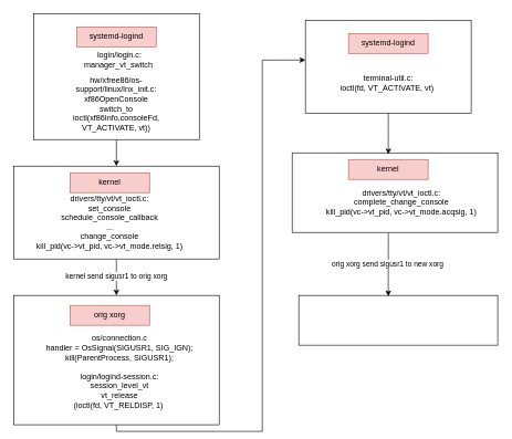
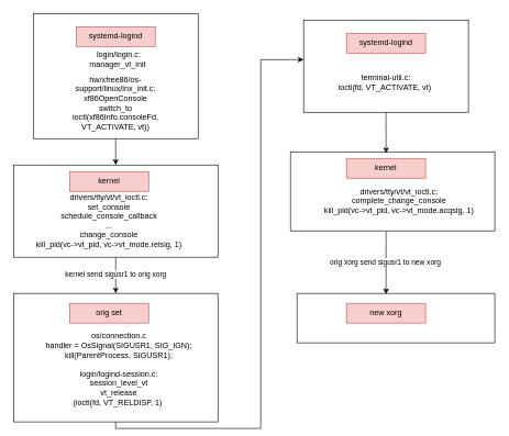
  <mxCell id="0" />
  <mxCell id="1" parent="0" />
  <mxCell id="2" value="" style="rounded=0;whiteSpace=wrap;html=1;" parent="1" vertex="1"><mxGeometry x="50" y="20" width="250" height="190" as="geometry" /></mxCell>
  <mxCell id="3" value="systemd-logind" style="rounded=0;whiteSpace=wrap;html=1;fillColor=#f8cecc;strokeColor=#b85450;" parent="1" vertex="1"><mxGeometry x="115" y="40" width="120" height="30" as="geometry" /></mxCell>
  <mxCell id="4" style="edgeStyle=orthogonalEdgeStyle;rounded=0;orthogonalLoop=1;jettySize=auto;html=1;exitX=0.5;exitY=1;exitDx=0;exitDy=0;" parent="1" source="2" target="2" edge="1"><mxGeometry relative="1" as="geometry" /></mxCell>
  <mxCell id="5" value="" style="rounded=0;whiteSpace=wrap;html=1;" parent="1" vertex="1"><mxGeometry x="20" y="250" width="310" height="140" as="geometry" /></mxCell>
  <mxCell id="6" value="kernel" style="rounded=0;whiteSpace=wrap;html=1;fillColor=#f8cecc;strokeColor=#b85450;" parent="1" vertex="1"><mxGeometry x="105" y="260" width="120" height="30" as="geometry" /></mxCell>
  <mxCell id="7" value="drivers/tty/vt/vt_ioctl.c:&lt;br&gt;set_console&lt;br&gt;schedule_console_callback&lt;br&gt;...&lt;br&gt;change_console&lt;br&gt;kill_pid(vc-&amp;gt;vt_pid, vc-&amp;gt;vt_mode.relsig, 1)" style="text;html=1;strokeColor=none;fillColor=none;align=center;verticalAlign=middle;whiteSpace=wrap;rounded=0;" parent="1" vertex="1"><mxGeometry x="30" y="310" width="270" height="50" as="geometry" /></mxCell>
  <mxCell id="8" value="" style="rounded=0;whiteSpace=wrap;html=1;" parent="1" vertex="1"><mxGeometry x="20" y="445" width="310" height="195" as="geometry" /></mxCell>
  <mxCell id="9" value="" style="endArrow=classic;html=1;rounded=0;exitX=0.5;exitY=1;exitDx=0;exitDy=0;entryX=0.5;entryY=0;entryDx=0;entryDy=0;" parent="1" source="5" target="8" edge="1"><mxGeometry width="50" height="50" relative="1" as="geometry"><mxPoint x="150" y="450" as="sourcePoint" /><mxPoint x="200" y="400" as="targetPoint" /></mxGeometry></mxCell>
  <mxCell id="10" value="kernel send sigusr1 to orig xorg" style="edgeLabel;html=1;align=center;verticalAlign=middle;resizable=0;points=[];" parent="9" vertex="1" connectable="0"><mxGeometry x="-0.109" y="-1" relative="1" as="geometry"><mxPoint as="offset" /></mxGeometry></mxCell>
  <mxCell id="11" value="" style="endArrow=classic;html=1;rounded=0;exitX=0.5;exitY=1;exitDx=0;exitDy=0;entryX=0.5;entryY=0;entryDx=0;entryDy=0;" parent="1" source="2" target="5" edge="1"><mxGeometry width="50" height="50" relative="1" as="geometry"><mxPoint x="-70" y="260" as="sourcePoint" /><mxPoint y="210" as="targetPoint" x="-20" /></mxGeometry></mxCell>
- <mxCell id="12" value="orig xorg" style="rounded=0;whiteSpace=wrap;html=1;fillColor=#f8cecc;strokeColor=#b85450;" parent="1" vertex="1"><mxGeometry x="105" y="460" width="120" height="30" as="geometry" /></mxCell>
+ <mxCell id="12" value="orig set" style="rounded=0;whiteSpace=wrap;html=1;fillColor=#f8cecc;strokeColor=#b85450;" parent="1" vertex="1"><mxGeometry x="105" y="460" width="120" height="30" as="geometry" /></mxCell>
  <mxCell id="13" value="" style="rounded=0;whiteSpace=wrap;html=1;" parent="1" vertex="1"><mxGeometry x="460" y="30" width="250" height="140" as="geometry" /></mxCell>
  <mxCell id="14" value="&lt;br&gt;&lt;br&gt;&lt;br&gt;hw/xfree86/os-support/linux/lnx_init.c:&lt;br style=&quot;border-color: var(--border-color);&quot;&gt;xf86OpenConsole&lt;br style=&quot;border-color: var(--border-color);&quot;&gt;switch_to&lt;br style=&quot;border-color: var(--border-color);&quot;&gt;ioctl(xf86Info.consoleFd, VT_ACTIVATE, vt))&lt;br&gt;" style="text;html=1;strokeColor=none;fillColor=none;align=center;verticalAlign=middle;whiteSpace=wrap;rounded=0;" parent="1" vertex="1"><mxGeometry x="75" y="120" width="200" height="30" as="geometry" /></mxCell>
  <mxCell id="15" value="systemd-logind" style="rounded=0;whiteSpace=wrap;html=1;fillColor=#f8cecc;strokeColor=#b85450;" parent="1" vertex="1"><mxGeometry x="525" y="50" width="120" height="30" as="geometry" /></mxCell>
  <mxCell id="16" style="edgeStyle=orthogonalEdgeStyle;rounded=0;orthogonalLoop=1;jettySize=auto;html=1;exitX=0.5;exitY=1;exitDx=0;exitDy=0;" parent="1" source="13" target="13" edge="1"><mxGeometry relative="1" as="geometry" /></mxCell>
  <mxCell id="17" value="" style="endArrow=classic;html=1;rounded=0;exitX=0.5;exitY=1;exitDx=0;exitDy=0;entryX=0;entryY=0.429;entryDx=0;entryDy=0;entryPerimeter=0;edgeStyle=orthogonalEdgeStyle;" parent="1" source="8" target="13" edge="1"><mxGeometry width="50" height="50" relative="1" as="geometry"><mxPoint x="170" y="550" as="sourcePoint" /><mxPoint x="220" y="500" as="targetPoint" /></mxGeometry></mxCell>
- <mxCell id="18" value="login/login.c:&lt;br&gt;manager_vt_switch&amp;nbsp;" style="text;html=1;strokeColor=none;fillColor=none;align=center;verticalAlign=middle;whiteSpace=wrap;rounded=0;" parent="1" vertex="1"><mxGeometry x="80" y="75" width="200" height="30" as="geometry" /></mxCell>
+ <mxCell id="18" value="login/login.c:&lt;br&gt;manager_vt_init&amp;nbsp;" style="text;html=1;strokeColor=none;fillColor=none;align=center;verticalAlign=middle;whiteSpace=wrap;rounded=0;" parent="1" vertex="1"><mxGeometry x="80" y="75" width="200" height="30" as="geometry" /></mxCell>
  <mxCell id="19" value="" style="rounded=0;whiteSpace=wrap;html=1;" parent="1" vertex="1"><mxGeometry x="440" y="230" width="310" height="120" as="geometry" /></mxCell>
  <mxCell id="20" value="kernel" style="rounded=0;whiteSpace=wrap;html=1;fillColor=#f8cecc;strokeColor=#b85450;" parent="1" vertex="1"><mxGeometry x="525" y="240" width="120" height="30" as="geometry" /></mxCell>
  <mxCell id="21" value="drivers/tty/vt/vt_ioctl.c:&lt;br&gt;complete_change_console&lt;br&gt;kill_pid(vc-&amp;gt;vt_pid, vc-&amp;gt;vt_mode.acqsig, 1)" style="text;html=1;strokeColor=none;fillColor=none;align=center;verticalAlign=middle;whiteSpace=wrap;rounded=0;" parent="1" vertex="1"><mxGeometry x="470" y="280" width="270" height="50" as="geometry" /></mxCell>
  <mxCell id="22" value="terminal-util.c:&lt;br&gt;ioctl(fd, VT_ACTIVATE, vt)&amp;nbsp;" style="text;html=1;strokeColor=none;fillColor=none;align=center;verticalAlign=middle;whiteSpace=wrap;rounded=0;" parent="1" vertex="1"><mxGeometry x="485" y="110" width="200" height="30" as="geometry" /></mxCell>
  <mxCell id="23" value="" style="endArrow=classic;html=1;rounded=0;exitX=0.5;exitY=1;exitDx=0;exitDy=0;entryX=0.468;entryY=0.017;entryDx=0;entryDy=0;entryPerimeter=0;" parent="1" source="13" target="19" edge="1"><mxGeometry width="50" height="50" relative="1" as="geometry"><mxPoint x="590" y="230" as="sourcePoint" /><mxPoint x="640" y="180" as="targetPoint" /></mxGeometry></mxCell>
  <mxCell id="24" value="" style="rounded=0;whiteSpace=wrap;html=1;" parent="1" vertex="1"><mxGeometry x="450" y="445" width="300" height="75" as="geometry" /></mxCell>
+ <mxCell id="25" value="new xorg" style="rounded=0;whiteSpace=wrap;html=1;fillColor=#f8cecc;strokeColor=#b85450;" parent="1" vertex="1"><mxGeometry x="525" y="460" width="120" height="30" as="geometry" /></mxCell>
  <mxCell id="26" value="" style="endArrow=classic;html=1;rounded=0;exitX=0.468;exitY=1.008;exitDx=0;exitDy=0;exitPerimeter=0;entryX=0.45;entryY=0.017;entryDx=0;entryDy=0;entryPerimeter=0;" parent="1" source="19" target="24" edge="1"><mxGeometry width="50" height="50" relative="1" as="geometry"><mxPoint x="560" y="430" as="sourcePoint" /><mxPoint x="610" y="380" as="targetPoint" /></mxGeometry></mxCell>
  <mxCell id="27" value="orig xorg send sigusr1 to new xorg" style="edgeLabel;html=1;align=center;verticalAlign=middle;resizable=0;points=[];" parent="26" vertex="1" connectable="0"><mxGeometry x="-0.02" y="-2" relative="1" as="geometry"><mxPoint as="offset" /></mxGeometry></mxCell>
  <mxCell id="28" value="os/connection.c&lt;br&gt;handler = OsSignal(SIGUSR1, SIG_IGN);&lt;br&gt;kill(ParentProcess, SIGUSR1);&lt;br&gt;&lt;br&gt;login/logind-session.c:&lt;br style=&quot;border-color: var(--border-color);&quot;&gt;session_level_vt&lt;br style=&quot;border-color: var(--border-color);&quot;&gt;vt_release&lt;br style=&quot;border-color: var(--border-color);&quot;&gt;(ioctl(fd, VT_RELDISP, 1)&amp;nbsp;" style="text;html=1;strokeColor=none;fillColor=none;align=center;verticalAlign=middle;whiteSpace=wrap;rounded=0;" parent="1" vertex="1"><mxGeometry x="45" y="540" width="270" height="40" as="geometry" /></mxCell>
